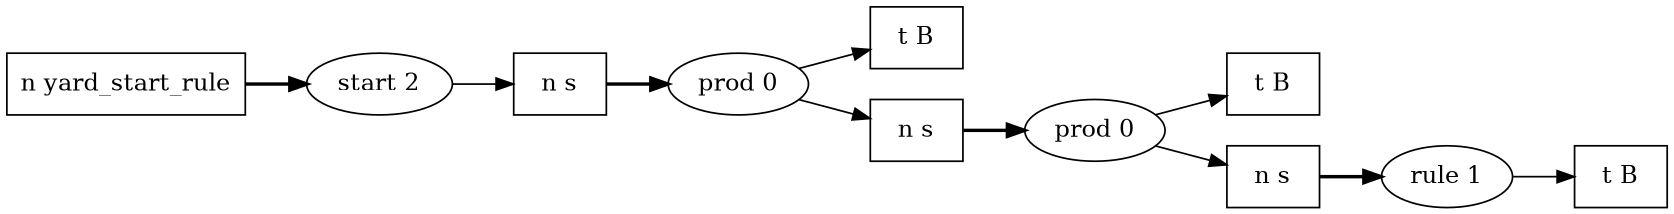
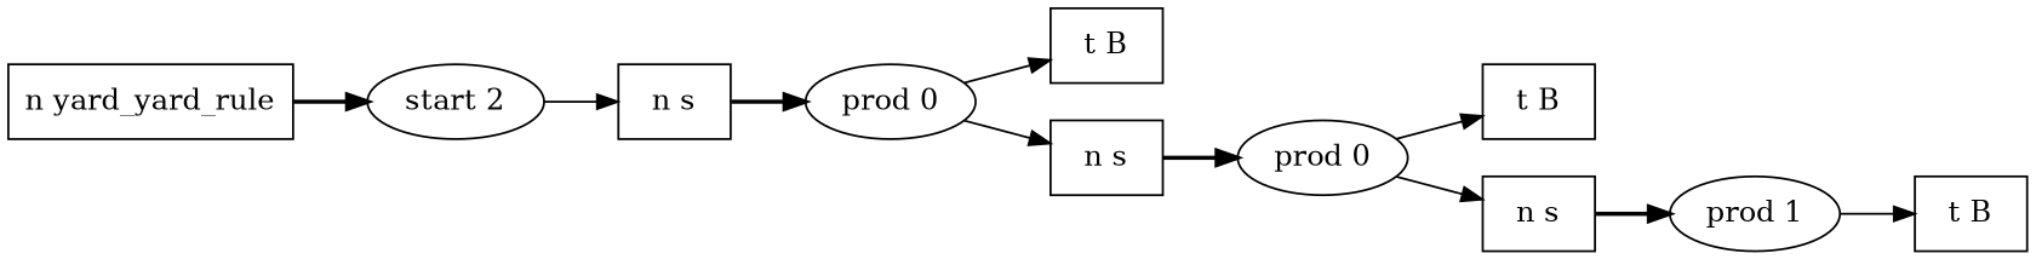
  digraph {
    rankdir=LR
    node [shape=box]
-   n1 [label="n yard_start_rule"]
+   n1 [label="n yard_yard_rule"]
    n2 [label="start 2" shape=""]
    n3 [label="n s"]
    n4 [label="prod 0" shape=""]
    n5 [label="t B"]
    n6 [label="n s"]
    n7 [label="prod 0" shape=""]
    n8 [label="t B"]
    n9 [label="n s"]
-   n10 [label="rule 1" shape=""]
+   n10 [label="prod 1" shape=""]
    n11 [label="t B"]
    n1 -> n2 [style=bold width=10]
    n2 -> n3
    n3 -> n4 [style=bold width=10]
    n4 -> n5
    n4 -> n6
    n6 -> n7 [style=bold width=10]
    n7 -> n8
    n7 -> n9
    n9 -> n10 [style=bold width=10]
    n10 -> n11
  }
